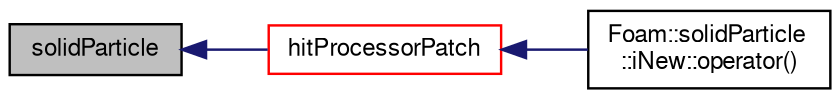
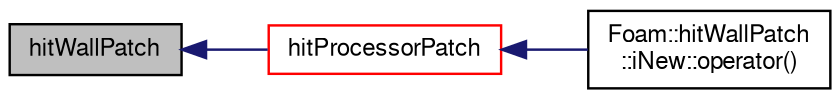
  digraph {
    rankdir=LR
    node [color=black fontname=FreeSans fontsize=10 shape=record]
    edge [color=midnightblue dir=back fontname=FreeSans fontsize=10 labelfontname=FreeSans labelfontsize=10 style=solid]
-   n1 [fillcolor=grey75 fontcolor=black height=0.2 label=solidParticle style=filled width=0.4]
+   n1 [fillcolor=grey75 fontcolor=black height=0.2 label=hitWallPatch style=filled width=0.4]
    n2 [color=red height=0.2 label=hitProcessorPatch width=0.4]
-   n3 [height=0.2 label="Foam::solidParticle\l::iNew::operator()" width=0.4]
+   n3 [height=0.2 label="Foam::hitWallPatch\l::iNew::operator()" width=0.4]
    n1 -> n2
    n2 -> n3
  }
